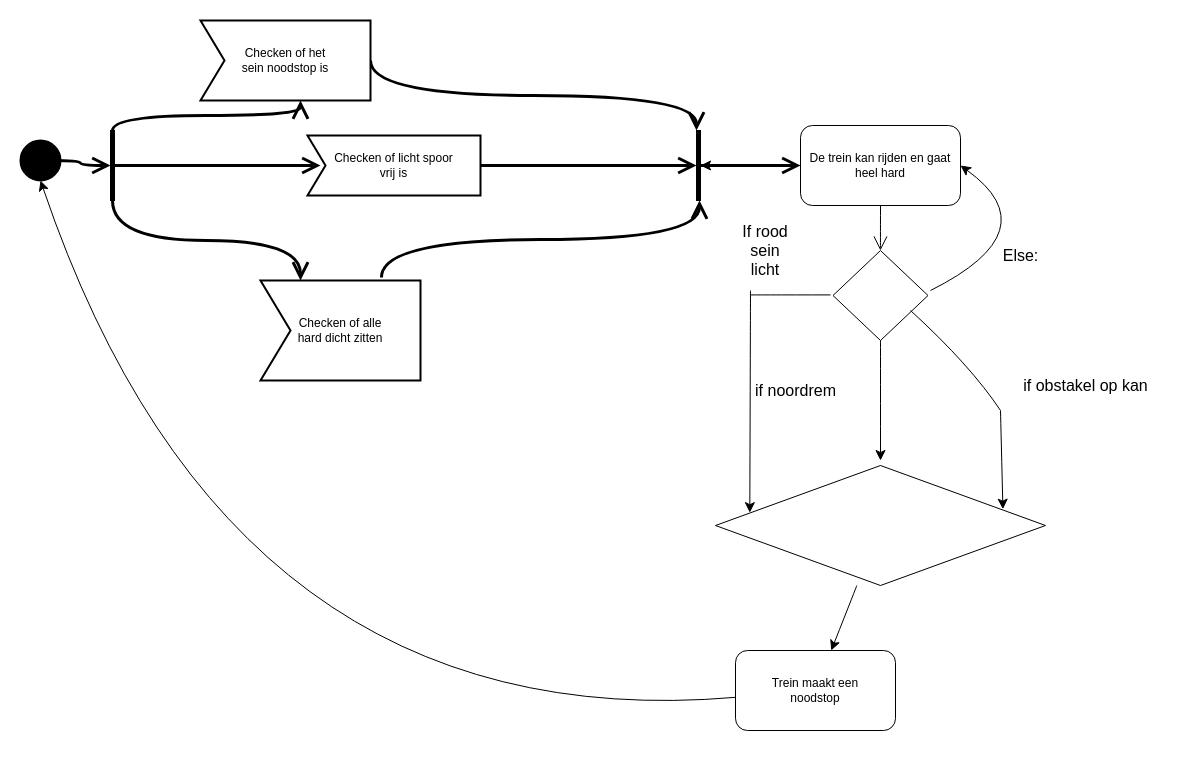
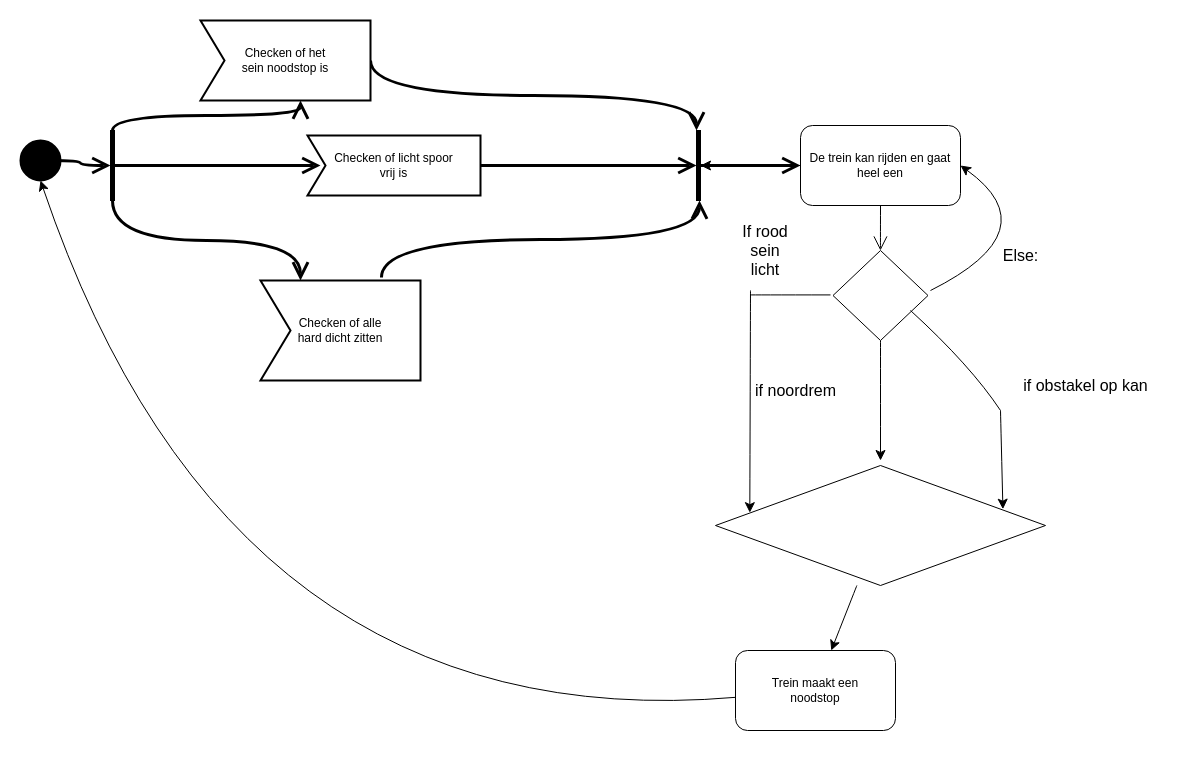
  <mxCell id="0" />
  <mxCell id="1" parent="0" />
  <mxCell id="2" value="" style="shape=ellipse;html=1;fillColor=strokeColor;strokeWidth=2;verticalLabelPosition=bottom;verticalAlignment=top;perimeter=ellipsePerimeter;" vertex="1" parent="1"><mxGeometry x="20" y="140" width="40" height="40" as="geometry" /></mxCell>
  <mxCell id="3" value="" style="shape=rect;html=1;fillColor=strokeColor;verticalLabelPosition=bottom;verticalAlignment=top;" vertex="1" parent="1"><mxGeometry x="110" y="130" width="4" height="70" as="geometry" /></mxCell>
  <mxCell id="4" value="" style="edgeStyle=elbowEdgeStyle;html=1;elbow=horizontal;endArrow=none;rounded=0;startArrow=open;strokeWidth=3;startSize=12;fontSize=12;curved=1;" edge="1" source="3" parent="1"><mxGeometry relative="1" as="geometry"><mxPoint x="50" y="160" as="targetPoint" /></mxGeometry></mxCell>
  <mxCell id="5" value="" style="edgeStyle=elbowEdgeStyle;html=1;elbow=vertical;endArrow=open;rounded=0;strokeWidth=3;endSize=12;fontSize=12;curved=1;" edge="1" source="3" parent="1"><mxGeometry relative="1" as="geometry"><mxPoint x="300" y="100" as="targetPoint" /></mxGeometry></mxCell>
  <mxCell id="6" value="" style="edgeStyle=elbowEdgeStyle;html=1;elbow=vertical;endArrow=open;rounded=0;strokeWidth=3;endSize=12;fontSize=12;curved=1;" edge="1" source="3" parent="1"><mxGeometry relative="1" as="geometry"><mxPoint x="320" y="165.118" as="targetPoint" /></mxGeometry></mxCell>
  <mxCell id="7" value="" style="edgeStyle=elbowEdgeStyle;html=1;elbow=vertical;endArrow=open;rounded=0;strokeWidth=3;endSize=12;fontSize=12;curved=1;entryX=0.25;entryY=0;entryDx=0;entryDy=0;entryPerimeter=0;" edge="1" source="3" parent="1" target="17"><mxGeometry relative="1" as="geometry"><mxPoint x="300" y="230" as="targetPoint" /></mxGeometry></mxCell>
  <mxCell id="8" value="" style="shape=rect;html=1;fillColor=strokeColor;verticalLabelPosition=bottom;labelBackgroundColor=#ffffff;verticalAlign=top;" vertex="1" parent="1"><mxGeometry x="696" y="130" width="4" height="70" as="geometry" /></mxCell>
  <mxCell id="9" value="" style="edgeStyle=elbowEdgeStyle;html=1;elbow=horizontal;rounded=0;endArrow=open;strokeWidth=3;endSize=12;fontSize=12;curved=1;" edge="1" source="8" parent="1" target="14"><mxGeometry relative="1" as="geometry"><mxPoint x="760" y="160" as="targetPoint" /></mxGeometry></mxCell>
  <mxCell id="10" value="" style="edgeStyle=elbowEdgeStyle;html=1;elbow=vertical;startArrow=open;endArrow=none;rounded=0;strokeWidth=3;startSize=12;fontSize=12;curved=1;exitX=0;exitY=0;exitDx=0;exitDy=0;entryX=1;entryY=0.5;entryDx=0;entryDy=0;entryPerimeter=0;" edge="1" source="8" parent="1" target="15"><mxGeometry relative="1" as="geometry"><mxPoint x="380" y="60" as="targetPoint" /></mxGeometry></mxCell>
  <mxCell id="11" value="" style="edgeStyle=elbowEdgeStyle;html=1;elbow=vertical;startArrow=open;endArrow=none;rounded=0;strokeWidth=3;startSize=12;fontSize=12;curved=1;" edge="1" source="8" parent="1"><mxGeometry relative="1" as="geometry"><mxPoint x="480" y="165.118" as="targetPoint" /></mxGeometry></mxCell>
  <mxCell id="12" value="" style="edgeStyle=elbowEdgeStyle;html=1;elbow=vertical;startArrow=open;endArrow=none;rounded=0;strokeWidth=3;startSize=12;fontSize=12;curved=1;exitX=0.75;exitY=1;exitDx=0;exitDy=0;entryX=1.006;entryY=0.588;entryDx=0;entryDy=0;entryPerimeter=0;" edge="1" source="8" parent="1"><mxGeometry relative="1" as="geometry"><mxPoint x="380.96" y="277.04" as="targetPoint" /></mxGeometry></mxCell>
  <mxCell id="13" value="" style="edgeStyle=none;curved=1;rounded=0;orthogonalLoop=1;jettySize=auto;html=1;fontSize=12;startSize=8;endSize=8;" edge="1" parent="1" source="14" target="8"><mxGeometry relative="1" as="geometry" /></mxCell>
- <mxCell id="14" value="De trein kan rijden en gaat heel hard" style="shape=rect;html=1;rounded=1;whiteSpace=wrap;align=center;" vertex="1" parent="1"><mxGeometry x="800" y="125" width="160" height="80" as="geometry" /></mxCell>
+ <mxCell id="14" value="De trein kan rijden en gaat heel een" style="shape=rect;html=1;rounded=1;whiteSpace=wrap;align=center;" vertex="1" parent="1"><mxGeometry x="800" y="125" width="160" height="80" as="geometry" /></mxCell>
  <mxCell id="15" value="Checken of het &lt;br&gt;sein noodstop is" style="html=1;shape=mxgraph.sysml.accEvent;strokeWidth=2;whiteSpace=wrap;align=center;" vertex="1" parent="1"><mxGeometry x="200" y="20" width="170" height="80" as="geometry" /></mxCell>
  <mxCell id="16" value="&lt;div&gt;Checken of licht spoor&lt;/div&gt;&lt;div&gt;vrij is&lt;br&gt;&lt;/div&gt;" style="html=1;shape=mxgraph.sysml.accEvent;strokeWidth=2;whiteSpace=wrap;align=center;" vertex="1" parent="1"><mxGeometry x="307" y="135" width="173" height="60" as="geometry" /></mxCell>
  <mxCell id="17" value="&lt;div&gt;Checken of alle &lt;br&gt;&lt;/div&gt;&lt;div&gt;hard dicht zitten&lt;br&gt;&lt;/div&gt;" style="html=1;shape=mxgraph.sysml.accEvent;strokeWidth=2;whiteSpace=wrap;align=center;" vertex="1" parent="1"><mxGeometry x="260" y="280" width="160" height="100" as="geometry" /></mxCell>
  <mxCell id="18" value="" style="edgeStyle=elbowEdgeStyle;html=1;elbow=horizontal;align=right;verticalAlign=bottom;endArrow=none;rounded=0;labelBackgroundColor=none;startArrow=open;startSize=12;fontSize=12;curved=1;" edge="1" parent="1"><mxGeometry relative="1" as="geometry"><mxPoint x="880" y="205" as="targetPoint" /><mxPoint x="879.941" y="250" as="sourcePoint" /></mxGeometry></mxCell>
  <mxCell id="19" style="edgeStyle=none;curved=1;rounded=0;orthogonalLoop=1;jettySize=auto;html=1;fontSize=12;startSize=8;endSize=8;" edge="1" parent="1" source="21"><mxGeometry relative="1" as="geometry"><mxPoint x="880" y="460" as="targetPoint" /></mxGeometry></mxCell>
  <mxCell id="20" style="edgeStyle=none;curved=1;rounded=0;orthogonalLoop=1;jettySize=auto;html=1;entryX=1;entryY=0.5;entryDx=0;entryDy=0;fontSize=12;startSize=8;endSize=8;" edge="1" parent="1" target="14"><mxGeometry relative="1" as="geometry"><mxPoint x="930" y="290" as="sourcePoint" /><Array as="points"><mxPoint x="1050" y="230" /></Array></mxGeometry></mxCell>
  <mxCell id="21" value="" style="shape=rhombus;html=1;verticalLabelPosition=bottom;verticalAlignment=top;" vertex="1" parent="1"><mxGeometry x="832.5" y="250" width="95" height="90" as="geometry" /></mxCell>
  <mxCell id="22" value="" style="endArrow=none;html=1;rounded=0;fontSize=12;startSize=8;endSize=8;curved=1;" edge="1" parent="1"><mxGeometry width="50" height="50" relative="1" as="geometry"><mxPoint x="910" y="310" as="sourcePoint" /><mxPoint x="1000" y="410" as="targetPoint" /><Array as="points"><mxPoint x="970" y="364.82" /></Array></mxGeometry></mxCell>
  <mxCell id="23" value="" style="endArrow=none;html=1;rounded=0;fontSize=12;startSize=8;endSize=8;curved=1;" edge="1" parent="1"><mxGeometry width="50" height="50" relative="1" as="geometry"><mxPoint x="750" y="294.41" as="sourcePoint" /><mxPoint x="830" y="294.41" as="targetPoint" /></mxGeometry></mxCell>
  <mxCell id="24" value="" style="endArrow=classic;html=1;rounded=0;fontSize=12;startSize=8;endSize=8;curved=1;entryX=0.104;entryY=0.393;entryDx=0;entryDy=0;entryPerimeter=0;" edge="1" parent="1" target="30"><mxGeometry width="50" height="50" relative="1" as="geometry"><mxPoint x="750" y="290" as="sourcePoint" /><mxPoint x="750" y="460" as="targetPoint" /></mxGeometry></mxCell>
  <mxCell id="25" value="" style="endArrow=classic;html=1;rounded=0;fontSize=12;startSize=8;endSize=8;curved=1;entryX=0.871;entryY=0.364;entryDx=0;entryDy=0;entryPerimeter=0;" edge="1" parent="1" target="30"><mxGeometry width="50" height="50" relative="1" as="geometry"><mxPoint x="1000" y="410" as="sourcePoint" /><mxPoint x="1000" y="460" as="targetPoint" /></mxGeometry></mxCell>
  <mxCell id="26" value="if obstakel op kan" style="text;html=1;align=center;verticalAlign=middle;resizable=0;points=[];autosize=1;strokeColor=none;fillColor=none;fontSize=16;" vertex="1" parent="1"><mxGeometry x="1005" y="370" width="160" height="30" as="geometry" /></mxCell>
  <mxCell id="27" value="If rood sein licht" style="text;strokeColor=none;align=center;fillColor=none;html=1;verticalAlign=middle;whiteSpace=wrap;rounded=0;fontSize=16;" vertex="1" parent="1"><mxGeometry x="735" y="235" width="60" height="30" as="geometry" /></mxCell>
  <mxCell id="28" value="if noordrem" style="text;html=1;align=center;verticalAlign=middle;resizable=0;points=[];autosize=1;strokeColor=none;fillColor=none;fontSize=16;" vertex="1" parent="1"><mxGeometry x="745" y="375" width="100" height="30" as="geometry" /></mxCell>
  <mxCell id="29" style="edgeStyle=none;curved=1;rounded=0;orthogonalLoop=1;jettySize=auto;html=1;fontSize=12;startSize=8;endSize=8;" edge="1" parent="1" source="30" target="32"><mxGeometry relative="1" as="geometry" /></mxCell>
  <mxCell id="30" value="" style="shape=rhombus;html=1;verticalLabelPosition=bottom;verticalAlignment=top;" vertex="1" parent="1"><mxGeometry x="715" y="465" width="330" height="120" as="geometry" /></mxCell>
  <mxCell id="31" style="edgeStyle=none;curved=1;rounded=0;orthogonalLoop=1;jettySize=auto;html=1;entryX=0.5;entryY=1;entryDx=0;entryDy=0;fontSize=12;startSize=8;endSize=8;" edge="1" parent="1" source="32" target="2"><mxGeometry relative="1" as="geometry"><Array as="points"><mxPoint x="230" y="740" /></Array></mxGeometry></mxCell>
  <mxCell id="32" value="Trein maakt een &lt;br&gt;noodstop" style="shape=rect;html=1;rounded=1;whiteSpace=wrap;align=center;" vertex="1" parent="1"><mxGeometry x="735" y="650" width="160" height="80" as="geometry" /></mxCell>
  <mxCell id="33" value="&lt;div&gt;Else:&lt;/div&gt;" style="text;html=1;align=center;verticalAlign=middle;resizable=0;points=[];autosize=1;strokeColor=none;fillColor=none;fontSize=16;" vertex="1" parent="1"><mxGeometry x="990" y="240" width="60" height="30" as="geometry" /></mxCell>
